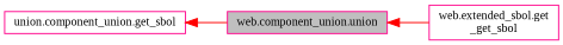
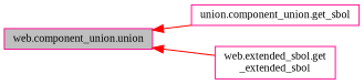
  digraph {
    fontname="Liberation Serif"
    rankdir=LR
    node [color=deeppink fillcolor=white fontname="Liberation Serif" fontsize=10 shape=record style=filled]
    edge [color=red dir=back fontname="Liberation Serif" fontsize=10 labelfontname=Helvetica labelfontsize=10 style=solid]
    n1 [fillcolor=grey75 fontcolor=black height=0.2 label="web.component_union.union" width=0.4]
    n2 [height=0.2 label="union.component_union.get_sbol" width=0.4]
-   n3 [height=0.2 label="web.extended_sbol.get\l_get_sbol" width=0.4]
-   n2 -> n1
+   n3 [height=0.2 label="web.extended_sbol.get\l_extended_sbol" width=0.4]
+   n1 -> n2
    n1 -> n3
  }
